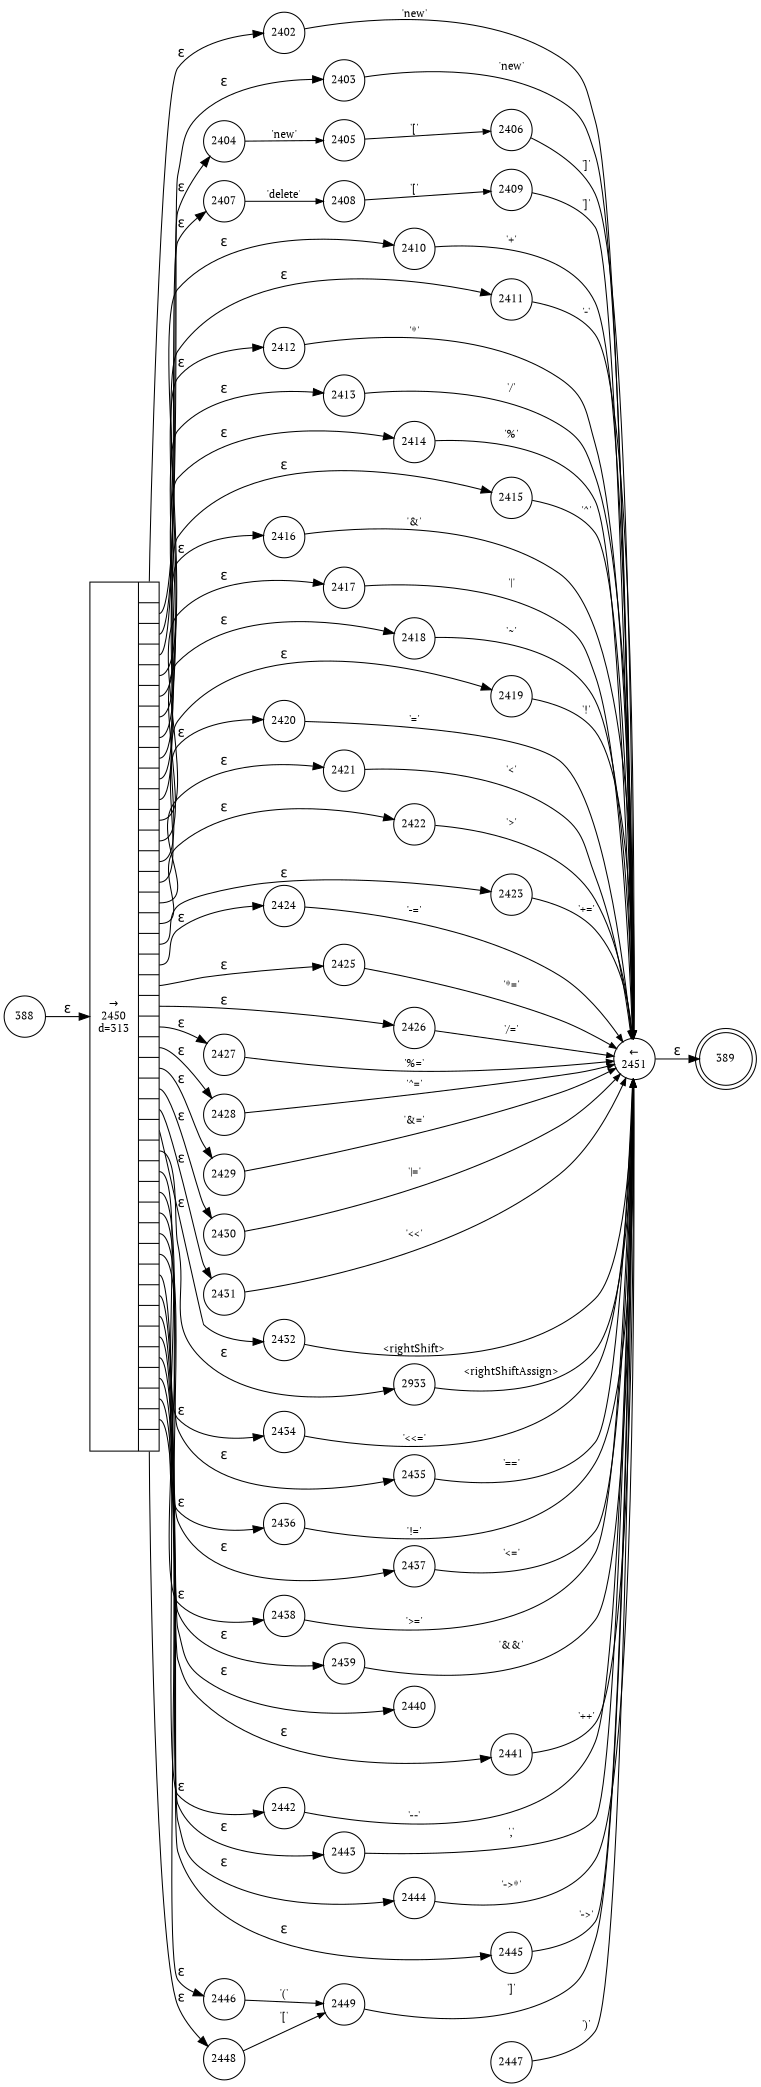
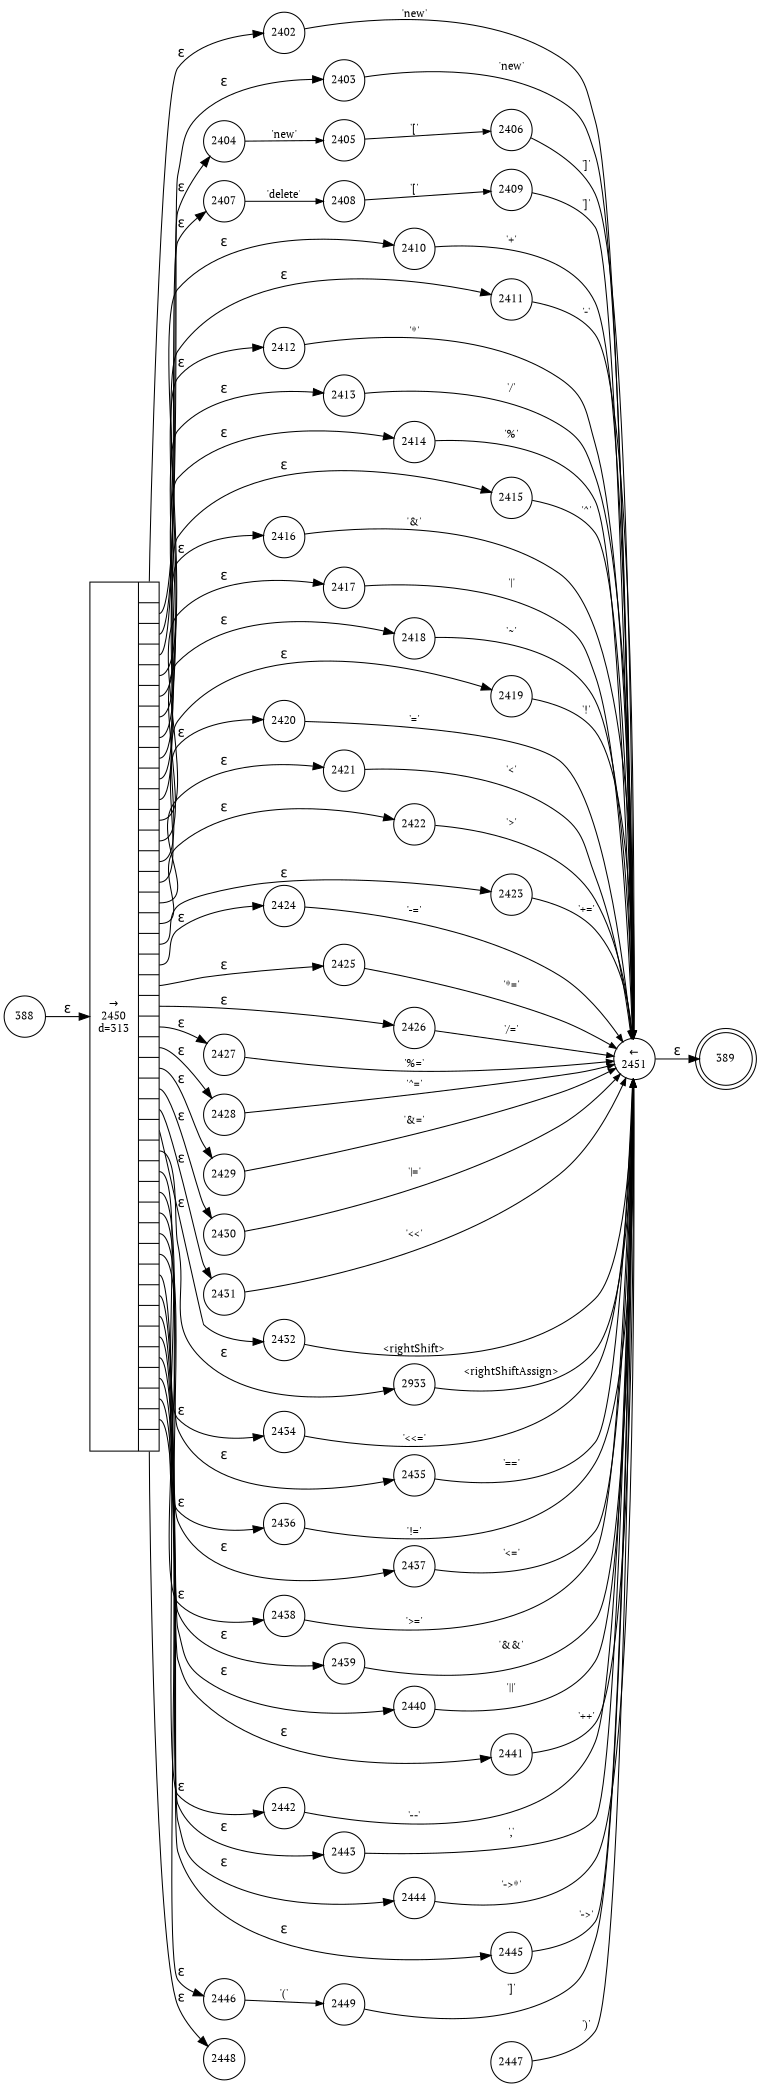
  digraph {
    fontname="PT Serif"
    rankdir=LR
    node [fixedsize=true fontname="PT Serif" fontsize=11 shape=circle peripheries=1]
    edge [arrowhead=normal arrowsize=.7 fontname="PT Serif" fontsize=11]
    n1 [label=389 shape=doublecircle width=.6 peripheries=""]
    n2 [label=2432 width=.55]
    n3 [label="&larr;\n2451" width=.55]
    n4 [label=2933 width=.55]
    n5 [label=2434 width=.55]
    n6 [label=2435 width=.55]
    n7 [label=388 width=.55]
    n8 [fixedsize=false label="{&rarr;\n2450\nd=313|{<p0>|<p1>|<p2>|<p3>|<p4>|<p5>|<p6>|<p7>|<p8>|<p9>|<p10>|<p11>|<p12>|<p13>|<p14>|<p15>|<p16>|<p17>|<p18>|<p19>|<p20>|<p21>|<p22>|<p23>|<p24>|<p25>|<p26>|<p27>|<p28>|<p29>|<p30>|<p31>|<p32>|<p33>|<p34>|<p35>|<p36>|<p37>|<p38>|<p39>|<p40>|<p41>}}" shape=record]
    n9 [label=2436 width=.55]
    n10 [label=2437 width=.55]
    n11 [label=2438 width=.55]
    n12 [label=2439 width=.55]
    n13 [label=2440 width=.55]
    n14 [label=2441 width=.55]
    n15 [label=2442 width=.55]
    n16 [label=2443 width=.55]
    n17 [label=2444 width=.55]
    n18 [label=2445 width=.55]
    n19 [label=2446 width=.55]
    n20 [label=2448 width=.55]
    n21 [label=2402 width=.55]
    n22 [label=2403 width=.55]
    n23 [label=2404 width=.55]
    n24 [label=2407 width=.55]
    n25 [label=2410 width=.55]
    n26 [label=2411 width=.55]
    n27 [label=2412 width=.55]
    n28 [label=2413 width=.55]
    n29 [label=2414 width=.55]
    n30 [label=2415 width=.55]
    n31 [label=2416 width=.55]
    n32 [label=2417 width=.55]
    n33 [label=2418 width=.55]
    n34 [label=2419 width=.55]
    n35 [label=2420 width=.55]
    n36 [label=2421 width=.55]
    n37 [label=2422 width=.55]
    n38 [label=2423 width=.55]
    n39 [label=2424 width=.55]
    n40 [label=2425 width=.55]
    n41 [label=2426 width=.55]
    n42 [label=2427 width=.55]
    n43 [label=2428 width=.55]
    n44 [label=2429 width=.55]
    n45 [label=2430 width=.55]
    n46 [label=2431 width=.55]
    n47 [label=2449 width=.55]
    n48 [label=2447 width=.55]
    n49 [label=2405 width=.55]
    n50 [label=2408 width=.55]
    n51 [label=2406 width=.55]
    n52 [label=2409 width=.55]
    n2 -> n3 [label="<rightShift>"]
    n3 -> n1 [label="&epsilon;" arrowhead="" arrowsize="" fontsize=""]
    n4 -> n3 [label="<rightShiftAssign>"]
    n5 -> n3 [label="'<<='"]
    n6 -> n3 [label="'=='"]
    n7 -> n8 [label="&epsilon;" arrowhead="" arrowsize="" fontsize=""]
    n8 -> n2 [label="&epsilon;" tailport=p26 arrowhead="" arrowsize="" fontsize=""]
    n8 -> n4 [label="&epsilon;" tailport=p27 arrowhead="" arrowsize="" fontsize=""]
    n8 -> n5 [label="&epsilon;" tailport=p28 arrowhead="" arrowsize="" fontsize=""]
    n8 -> n6 [label="&epsilon;" tailport=p29 arrowhead="" arrowsize="" fontsize=""]
    n8 -> n9 [label="&epsilon;" tailport=p30 arrowhead="" arrowsize="" fontsize=""]
    n8 -> n10 [label="&epsilon;" tailport=p31 arrowhead="" arrowsize="" fontsize=""]
    n8 -> n11 [label="&epsilon;" tailport=p32 arrowhead="" arrowsize="" fontsize=""]
    n8 -> n12 [label="&epsilon;" tailport=p33 arrowhead="" arrowsize="" fontsize=""]
    n8 -> n13 [label="&epsilon;" tailport=p34 arrowhead="" arrowsize="" fontsize=""]
    n8 -> n14 [label="&epsilon;" tailport=p35 arrowhead="" arrowsize="" fontsize=""]
    n8 -> n15 [label="&epsilon;" tailport=p36 arrowhead="" arrowsize="" fontsize=""]
    n8 -> n16 [label="&epsilon;" tailport=p37 arrowhead="" arrowsize="" fontsize=""]
    n8 -> n17 [label="&epsilon;" tailport=p38 arrowhead="" arrowsize="" fontsize=""]
    n8 -> n18 [label="&epsilon;" tailport=p39 arrowhead="" arrowsize="" fontsize=""]
    n8 -> n19 [label="&epsilon;" tailport=p40 arrowhead="" arrowsize="" fontsize=""]
    n8 -> n20 [label="&epsilon;" tailport=p41 arrowhead="" arrowsize="" fontsize=""]
    n8 -> n21 [label="&epsilon;" tailport=p0 arrowhead="" arrowsize="" fontsize=""]
    n8 -> n22 [label="&epsilon;" tailport=p1 arrowhead="" arrowsize="" fontsize=""]
    n8 -> n23 [label="&epsilon;" tailport=p2 arrowhead="" arrowsize="" fontsize=""]
    n8 -> n24 [label="&epsilon;" tailport=p3 arrowhead="" arrowsize="" fontsize=""]
    n8 -> n25 [label="&epsilon;" tailport=p4 arrowhead="" arrowsize="" fontsize=""]
    n8 -> n26 [label="&epsilon;" tailport=p5 arrowhead="" arrowsize="" fontsize=""]
    n8 -> n27 [label="&epsilon;" tailport=p6 arrowhead="" arrowsize="" fontsize=""]
    n8 -> n28 [label="&epsilon;" tailport=p7 arrowhead="" arrowsize="" fontsize=""]
    n8 -> n29 [label="&epsilon;" tailport=p8 arrowhead="" arrowsize="" fontsize=""]
    n8 -> n30 [label="&epsilon;" tailport=p9 arrowhead="" arrowsize="" fontsize=""]
    n8 -> n31 [label="&epsilon;" tailport=p10 arrowhead="" arrowsize="" fontsize=""]
    n8 -> n32 [label="&epsilon;" tailport=p11 arrowhead="" arrowsize="" fontsize=""]
    n8 -> n33 [label="&epsilon;" tailport=p12 arrowhead="" arrowsize="" fontsize=""]
    n8 -> n34 [label="&epsilon;" tailport=p13 arrowhead="" arrowsize="" fontsize=""]
    n8 -> n35 [label="&epsilon;" tailport=p14 arrowhead="" arrowsize="" fontsize=""]
    n8 -> n36 [label="&epsilon;" tailport=p15 arrowhead="" arrowsize="" fontsize=""]
    n8 -> n37 [label="&epsilon;" tailport=p16 arrowhead="" arrowsize="" fontsize=""]
    n8 -> n38 [label="&epsilon;" tailport=p17 arrowhead="" arrowsize="" fontsize=""]
    n8 -> n39 [label="&epsilon;" tailport=p18 arrowhead="" arrowsize="" fontsize=""]
    n8 -> n40 [label="&epsilon;" tailport=p19 arrowhead="" arrowsize="" fontsize=""]
    n8 -> n41 [label="&epsilon;" tailport=p20 arrowhead="" arrowsize="" fontsize=""]
    n8 -> n42 [label="&epsilon;" tailport=p21 arrowhead="" arrowsize="" fontsize=""]
    n8 -> n43 [label="&epsilon;" tailport=p22 arrowhead="" arrowsize="" fontsize=""]
    n8 -> n44 [label="&epsilon;" tailport=p23 arrowhead="" arrowsize="" fontsize=""]
    n8 -> n45 [label="&epsilon;" tailport=p24 arrowhead="" arrowsize="" fontsize=""]
    n8 -> n46 [label="&epsilon;" tailport=p25 arrowhead="" arrowsize="" fontsize=""]
    n9 -> n3 [label="'!='"]
    n10 -> n3 [label="'<='"]
    n11 -> n3 [label="'>='"]
    n12 -> n3 [label="'&&'"]
+   n13 -> n3 [label="'||'"]
    n14 -> n3 [label="'++'"]
    n15 -> n3 [label="'--'"]
    n16 -> n3 [label="','"]
    n17 -> n3 [label="'->*'"]
    n18 -> n3 [label="'->'"]
    n19 -> n47 [label="'('"]
-   n20 -> n47 [label="'['"]
    n21 -> n3 [label="'new'"]
    n22 -> n3 [label="'new'"]
    n23 -> n49 [label="'new'"]
    n24 -> n50 [label="'delete'"]
    n25 -> n3 [label="'+'"]
    n26 -> n3 [label="'-'"]
    n27 -> n3 [label="'*'"]
    n28 -> n3 [label="'/'"]
    n29 -> n3 [label="'%'"]
    n30 -> n3 [label="'^'"]
    n31 -> n3 [label="'&'"]
    n32 -> n3 [label="'|'"]
    n33 -> n3 [label="'~'"]
    n34 -> n3 [label="'!'"]
    n35 -> n3 [label="'='"]
    n36 -> n3 [label="'<'"]
    n37 -> n3 [label="'>'"]
    n38 -> n3 [label="'+='"]
    n39 -> n3 [label="'-='"]
    n40 -> n3 [label="'*='"]
    n41 -> n3 [label="'/='"]
    n42 -> n3 [label="'%='"]
    n43 -> n3 [label="'^='"]
    n44 -> n3 [label="'&='"]
    n45 -> n3 [label="'|='"]
    n46 -> n3 [label="'<<'"]
    n47 -> n3 [label="']'"]
    n48 -> n3 [label="')'"]
    n49 -> n51 [label="'['"]
    n50 -> n52 [label="'['"]
    n51 -> n3 [label="']'"]
    n52 -> n3 [label="']'"]
  }
